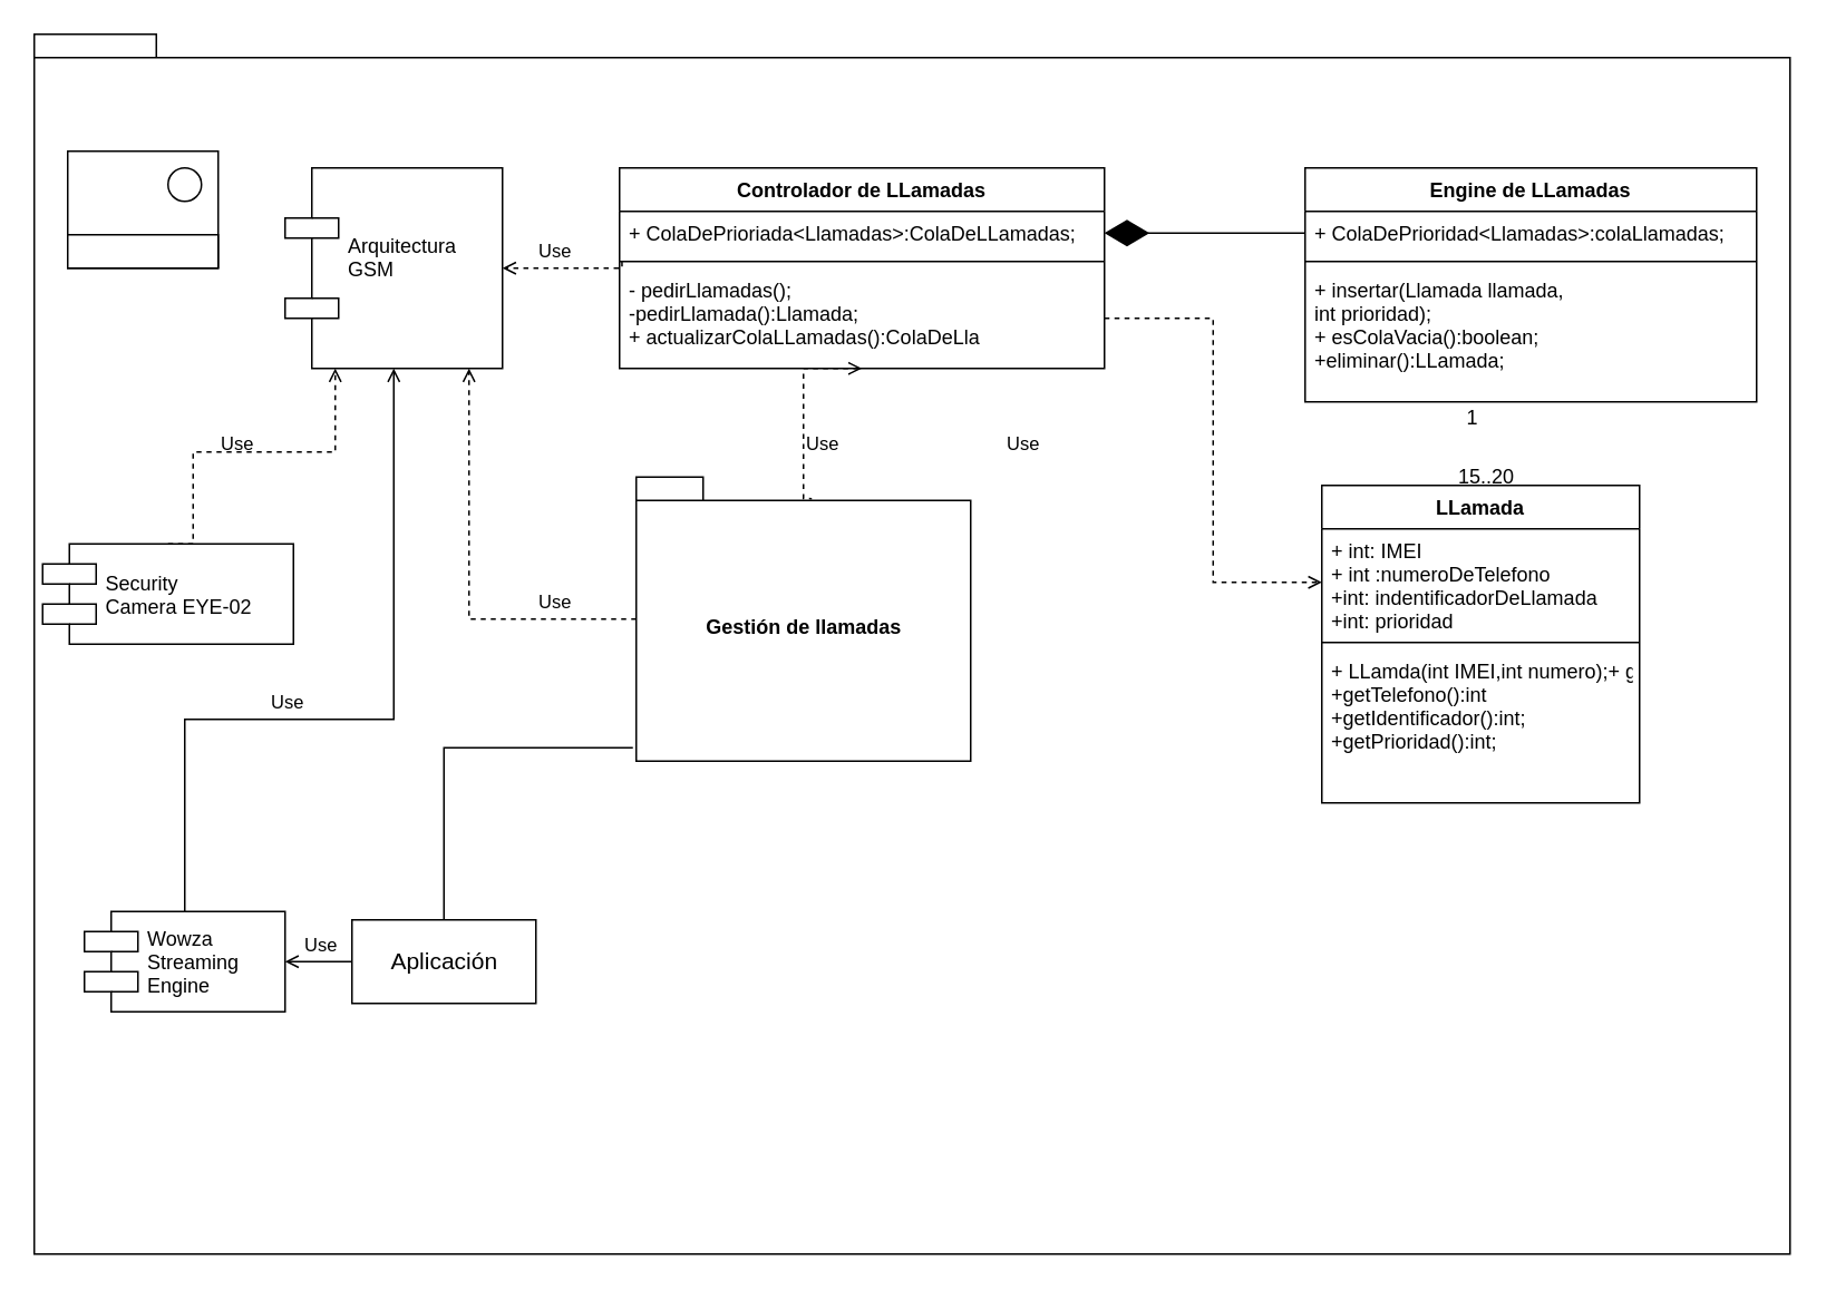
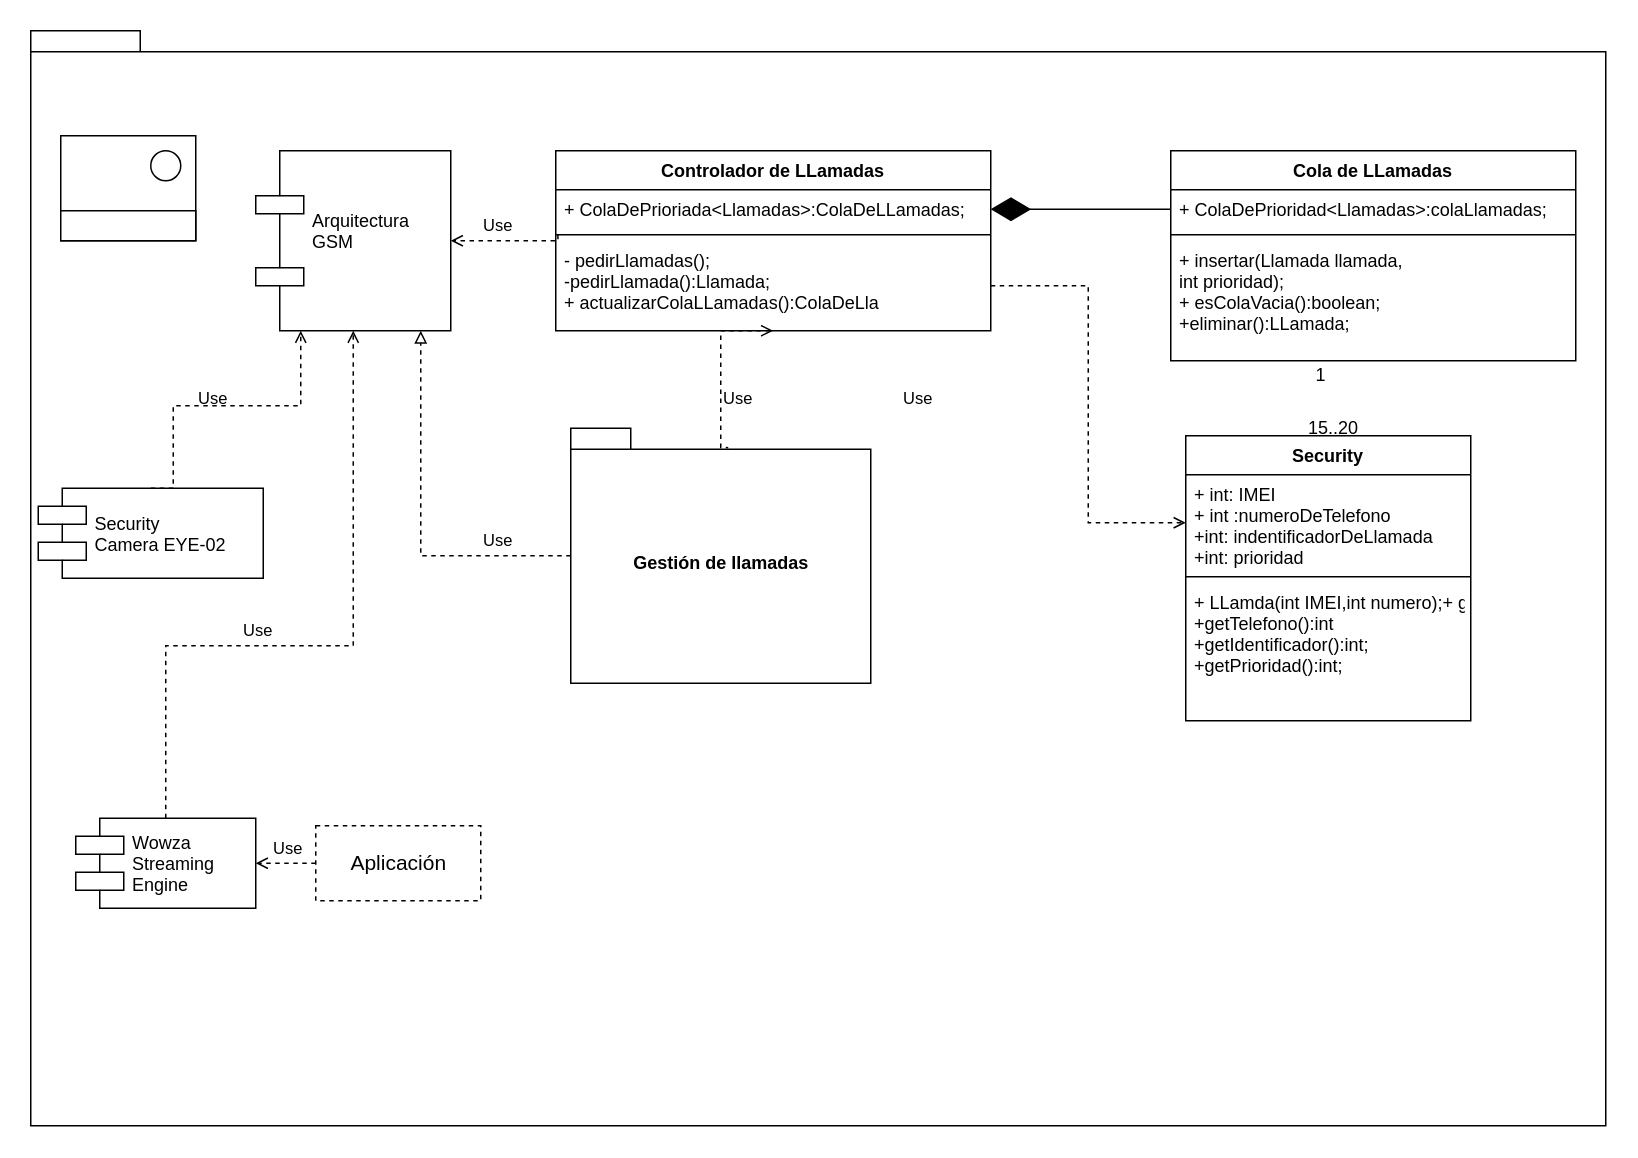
  <mxCell id="0" />
  <mxCell id="1" parent="0" />
  <mxCell id="2" value="" style="shape=folder;fontStyle=1;spacingTop=10;tabWidth=40;tabHeight=14;tabPosition=left;html=1;" parent="1" vertex="1"><mxGeometry x="20" y="20" width="1050" height="730" as="geometry" /></mxCell>
  <mxCell id="3" value="Arquitectura&#10;GSM&#10;" style="shape=component;align=left;spacingLeft=36;" parent="1" vertex="1"><mxGeometry x="170" y="100" width="130" height="120" as="geometry" /></mxCell>
- <mxCell id="4" value="LLamada" style="swimlane;fontStyle=1;align=center;verticalAlign=top;childLayout=stackLayout;horizontal=1;startSize=26;horizontalStack=0;resizeParent=1;resizeParentMax=0;resizeLast=0;collapsible=1;marginBottom=0;" parent="1" vertex="1"><mxGeometry x="790" y="290" width="190" height="190" as="geometry" /></mxCell>
+ <mxCell id="4" value="Security" style="swimlane;fontStyle=1;align=center;verticalAlign=top;childLayout=stackLayout;horizontal=1;startSize=26;horizontalStack=0;resizeParent=1;resizeParentMax=0;resizeLast=0;collapsible=1;marginBottom=0;" parent="1" vertex="1"><mxGeometry x="790" y="290" width="190" height="190" as="geometry" /></mxCell>
  <mxCell id="5" value="+ int: IMEI&#10;+ int :numeroDeTelefono&#10;+int: indentificadorDeLlamada&#10;+int: prioridad&#10;" style="text;strokeColor=none;fillColor=none;align=left;verticalAlign=top;spacingLeft=4;spacingRight=4;overflow=hidden;rotatable=0;points=[[0,0.5],[1,0.5]];portConstraint=eastwest;" parent="4" vertex="1"><mxGeometry y="26" width="190" height="64" as="geometry" /></mxCell>
  <mxCell id="6" value="" style="line;strokeWidth=1;fillColor=none;align=left;verticalAlign=middle;spacingTop=-1;spacingLeft=3;spacingRight=3;rotatable=0;labelPosition=right;points=[];portConstraint=eastwest;" parent="4" vertex="1"><mxGeometry y="90" width="190" height="8" as="geometry" /></mxCell>
  <mxCell id="7" value="+ LLamda(int IMEI,int numero);+ getIMEI():int&#10;+getTelefono():int&#10;+getIdentificador():int;&#10;+getPrioridad():int;&#10;&#10;" style="text;strokeColor=none;fillColor=none;align=left;verticalAlign=top;spacingLeft=4;spacingRight=4;overflow=hidden;rotatable=0;points=[[0,0.5],[1,0.5]];portConstraint=eastwest;" parent="4" vertex="1"><mxGeometry y="98" width="190" height="92" as="geometry" /></mxCell>
- <mxCell id="8" value="Engine de LLamadas" style="swimlane;fontStyle=1;align=center;verticalAlign=top;childLayout=stackLayout;horizontal=1;startSize=26;horizontalStack=0;resizeParent=1;resizeParentMax=0;resizeLast=0;collapsible=1;marginBottom=0;" parent="1" vertex="1"><mxGeometry x="780" y="100" width="270" height="140" as="geometry" /></mxCell>
+ <mxCell id="8" value="Cola de LLamadas" style="swimlane;fontStyle=1;align=center;verticalAlign=top;childLayout=stackLayout;horizontal=1;startSize=26;horizontalStack=0;resizeParent=1;resizeParentMax=0;resizeLast=0;collapsible=1;marginBottom=0;" parent="1" vertex="1"><mxGeometry x="780" y="100" width="270" height="140" as="geometry" /></mxCell>
  <mxCell id="9" value="+ ColaDePrioridad&lt;Llamadas&gt;:colaLlamadas;" style="text;strokeColor=none;fillColor=none;align=left;verticalAlign=top;spacingLeft=4;spacingRight=4;overflow=hidden;rotatable=0;points=[[0,0.5],[1,0.5]];portConstraint=eastwest;" parent="8" vertex="1"><mxGeometry y="26" width="270" height="26" as="geometry" /></mxCell>
  <mxCell id="10" value="" style="line;strokeWidth=1;fillColor=none;align=left;verticalAlign=middle;spacingTop=-1;spacingLeft=3;spacingRight=3;rotatable=0;labelPosition=right;points=[];portConstraint=eastwest;" parent="8" vertex="1"><mxGeometry y="52" width="270" height="8" as="geometry" /></mxCell>
  <mxCell id="11" value="+ insertar(Llamada llamada, &#10;int prioridad);&#10;+ esColaVacia():boolean;&#10;+eliminar():LLamada;&#10;" style="text;strokeColor=none;fillColor=none;align=left;verticalAlign=top;spacingLeft=4;spacingRight=4;overflow=hidden;rotatable=0;points=[[0,0.5],[1,0.5]];portConstraint=eastwest;" parent="8" vertex="1"><mxGeometry y="60" width="270" height="80" as="geometry" /></mxCell>
  <mxCell id="12" value="15..20" style="text;html=1;resizable=0;points=[];autosize=1;align=left;verticalAlign=top;spacingTop=-4;" parent="1" vertex="1"><mxGeometry x="870" y="275" width="50" height="20" as="geometry" /></mxCell>
  <mxCell id="13" value="1" style="text;html=1;resizable=0;points=[];autosize=1;align=left;verticalAlign=top;spacingTop=-4;" parent="1" vertex="1"><mxGeometry x="875" y="240" width="20" height="20" as="geometry" /></mxCell>
- <mxCell id="14" style="edgeStyle=orthogonalEdgeStyle;rounded=0;orthogonalLoop=1;jettySize=auto;html=1;endArrow=open;endFill=0;dashed=1;" parent="1" source="15" target="3" edge="1"><mxGeometry relative="1" as="geometry"><Array as="points"><mxPoint x="280" y="370" /></Array></mxGeometry></mxCell>
+ <mxCell id="14" style="edgeStyle=orthogonalEdgeStyle;rounded=0;orthogonalLoop=1;jettySize=auto;html=1;endArrow=block;endFill=0;dashed=1;" parent="1" source="15" target="3" edge="1"><mxGeometry relative="1" as="geometry"><Array as="points"><mxPoint x="280" y="370" /></Array></mxGeometry></mxCell>
  <mxCell id="15" value="Gestión de llamadas" style="shape=folder;fontStyle=1;spacingTop=10;tabWidth=40;tabHeight=14;tabPosition=left;html=1;" parent="1" vertex="1"><mxGeometry x="380" y="285" width="200" height="170" as="geometry" /></mxCell>
  <mxCell id="16" style="edgeStyle=orthogonalEdgeStyle;rounded=0;orthogonalLoop=1;jettySize=auto;html=1;exitX=0.5;exitY=1;exitDx=0;exitDy=0;dashed=1;endArrow=none;endFill=0;strokeWidth=1;entryX=0.525;entryY=0.076;entryDx=0;entryDy=0;entryPerimeter=0;startArrow=open;startFill=0;" parent="1" source="17" target="15" edge="1"><mxGeometry relative="1" as="geometry"><Array as="points"><mxPoint x="480" y="298" /></Array></mxGeometry></mxCell>
  <mxCell id="17" value="Controlador de LLamadas" style="swimlane;fontStyle=1;align=center;verticalAlign=top;childLayout=stackLayout;horizontal=1;startSize=26;horizontalStack=0;resizeParent=1;resizeParentMax=0;resizeLast=0;collapsible=1;marginBottom=0;" parent="1" vertex="1"><mxGeometry x="370" y="100" width="290" height="120" as="geometry" /></mxCell>
  <mxCell id="18" value="+ ColaDePrioriada&lt;Llamadas&gt;:ColaDeLLamadas;" style="text;strokeColor=none;fillColor=none;align=left;verticalAlign=top;spacingLeft=4;spacingRight=4;overflow=hidden;rotatable=0;points=[[0,0.5],[1,0.5]];portConstraint=eastwest;" parent="17" vertex="1"><mxGeometry y="26" width="290" height="26" as="geometry" /></mxCell>
  <mxCell id="19" value="" style="line;strokeWidth=1;fillColor=none;align=left;verticalAlign=middle;spacingTop=-1;spacingLeft=3;spacingRight=3;rotatable=0;labelPosition=right;points=[];portConstraint=eastwest;" parent="17" vertex="1"><mxGeometry y="52" width="290" height="8" as="geometry" /></mxCell>
  <mxCell id="20" value="- pedirLlamadas();&#10;-pedirLlamada():Llamada;&#10;+ actualizarColaLLamadas():ColaDeLla&#10;" style="text;strokeColor=none;fillColor=none;align=left;verticalAlign=top;spacingLeft=4;spacingRight=4;overflow=hidden;rotatable=0;points=[[0,0.5],[1,0.5]];portConstraint=eastwest;" parent="17" vertex="1"><mxGeometry y="60" width="290" height="60" as="geometry" /></mxCell>
  <mxCell id="21" value="" style="endArrow=diamondThin;endFill=1;endSize=24;html=1;exitX=0;exitY=0.5;exitDx=0;exitDy=0;" parent="1" source="9" target="18" edge="1"><mxGeometry width="160" relative="1" as="geometry"><mxPoint x="600" y="139" as="sourcePoint" /><mxPoint x="640" y="140" as="targetPoint" /></mxGeometry></mxCell>
  <mxCell id="22" style="edgeStyle=orthogonalEdgeStyle;rounded=0;orthogonalLoop=1;jettySize=auto;html=1;entryX=0;entryY=0.5;entryDx=0;entryDy=0;dashed=1;endArrow=open;endFill=0;strokeWidth=1;" parent="1" source="20" target="5" edge="1"><mxGeometry relative="1" as="geometry" /></mxCell>
  <mxCell id="23" style="edgeStyle=orthogonalEdgeStyle;rounded=0;orthogonalLoop=1;jettySize=auto;html=1;exitX=0.005;exitY=-0.067;exitDx=0;exitDy=0;dashed=1;startArrow=none;startFill=0;endArrow=open;endFill=0;strokeWidth=1;exitPerimeter=0;entryX=1;entryY=0.5;entryDx=0;entryDy=0;" parent="1" source="20" target="3" edge="1"><mxGeometry relative="1" as="geometry"><Array as="points"><mxPoint x="371" y="160" /></Array></mxGeometry></mxCell>
- <mxCell id="24" style="edgeStyle=orthogonalEdgeStyle;rounded=0;orthogonalLoop=1;jettySize=auto;html=1;entryX=-0.01;entryY=0.953;entryDx=0;entryDy=0;entryPerimeter=0;endArrow=none;endFill=0;" parent="1" source="26" target="15" edge="1"><mxGeometry relative="1" as="geometry"><Array as="points"><mxPoint x="360" y="447" /><mxPoint x="360" y="447" /></Array></mxGeometry></mxCell>
- <mxCell id="25" style="edgeStyle=orthogonalEdgeStyle;rounded=0;orthogonalLoop=1;jettySize=auto;html=1;entryX=1;entryY=0.5;entryDx=0;entryDy=0;dashed=0;startArrow=none;startFill=0;endArrow=open;endFill=0;" parent="1" source="26" target="33" edge="1"><mxGeometry relative="1" as="geometry" /></mxCell>
- <mxCell id="26" value="&lt;font style=&quot;font-size: 14px&quot;&gt;Aplicación&lt;/font&gt;" style="html=1;" parent="1" vertex="1"><mxGeometry x="210" y="550" width="110" height="50" as="geometry" /></mxCell>
+ <mxCell id="25" style="edgeStyle=orthogonalEdgeStyle;rounded=0;orthogonalLoop=1;jettySize=auto;html=1;entryX=1;entryY=0.5;entryDx=0;entryDy=0;dashed=1;startArrow=none;startFill=0;endArrow=open;endFill=0;" parent="1" source="26" target="33" edge="1"><mxGeometry relative="1" as="geometry" /></mxCell>
+ <mxCell id="26" value="&lt;font style=&quot;font-size: 14px&quot;&gt;Aplicación&lt;/font&gt;" style="html=1;dashed=1;" parent="1" vertex="1"><mxGeometry x="210" y="550" width="110" height="50" as="geometry" /></mxCell>
  <mxCell id="27" value="" style="rounded=0;whiteSpace=wrap;html=1;" parent="1" vertex="1"><mxGeometry x="40" y="90" width="90" height="70" as="geometry" /></mxCell>
  <mxCell id="28" value="" style="rounded=0;whiteSpace=wrap;html=1;" parent="1" vertex="1"><mxGeometry x="40" y="140" width="90" height="20" as="geometry" /></mxCell>
  <mxCell id="29" value="" style="ellipse;whiteSpace=wrap;html=1;aspect=fixed;" parent="1" vertex="1"><mxGeometry x="100" y="100" width="20" height="20" as="geometry" /></mxCell>
  <mxCell id="30" style="edgeStyle=orthogonalEdgeStyle;rounded=0;orthogonalLoop=1;jettySize=auto;html=1;endArrow=open;endFill=0;startArrow=none;startFill=0;dashed=1;exitX=0.5;exitY=0;exitDx=0;exitDy=0;" parent="1" source="31" target="3" edge="1"><mxGeometry relative="1" as="geometry"><Array as="points"><mxPoint x="115" y="270" /><mxPoint x="200" y="270" /></Array></mxGeometry></mxCell>
  <mxCell id="31" value="Security &#10;Camera EYE-02" style="shape=component;align=left;spacingLeft=36;" parent="1" vertex="1"><mxGeometry x="25" y="325" width="150" height="60" as="geometry" /></mxCell>
- <mxCell id="32" style="edgeStyle=orthogonalEdgeStyle;rounded=0;orthogonalLoop=1;jettySize=auto;html=1;dashed=0;startArrow=none;startFill=0;endArrow=open;endFill=0;" parent="1" source="33" target="3" edge="1"><mxGeometry relative="1" as="geometry"><Array as="points"><mxPoint x="110" y="430" /><mxPoint x="235" y="430" /></Array></mxGeometry></mxCell>
+ <mxCell id="32" style="edgeStyle=orthogonalEdgeStyle;rounded=0;orthogonalLoop=1;jettySize=auto;html=1;dashed=1;startArrow=none;startFill=0;endArrow=open;endFill=0;" parent="1" source="33" target="3" edge="1"><mxGeometry relative="1" as="geometry"><Array as="points"><mxPoint x="110" y="430" /><mxPoint x="235" y="430" /></Array></mxGeometry></mxCell>
  <mxCell id="33" value="Wowza &#10;Streaming&#10;Engine" style="shape=component;align=left;spacingLeft=36;" parent="1" vertex="1"><mxGeometry x="50" y="545" width="120" height="60" as="geometry" /></mxCell>
  <mxCell id="34" value="&lt;font style=&quot;font-size: 11px&quot;&gt;Use&lt;/font&gt;" style="text;html=1;resizable=0;points=[];autosize=1;align=left;verticalAlign=top;spacingTop=-4;" parent="1" vertex="1"><mxGeometry x="130" y="255" width="30" height="20" as="geometry" /></mxCell>
  <mxCell id="35" value="&lt;font style=&quot;font-size: 11px&quot;&gt;Use&lt;/font&gt;" style="text;html=1;resizable=0;points=[];autosize=1;align=left;verticalAlign=top;spacingTop=-4;" parent="1" vertex="1"><mxGeometry x="160" y="410" width="30" height="20" as="geometry" /></mxCell>
  <mxCell id="36" value="&lt;font style=&quot;font-size: 11px&quot;&gt;Use&lt;/font&gt;" style="text;html=1;resizable=0;points=[];autosize=1;align=left;verticalAlign=top;spacingTop=-4;" parent="1" vertex="1"><mxGeometry x="480" y="255" width="30" height="20" as="geometry" /></mxCell>
  <mxCell id="37" value="&lt;font style=&quot;font-size: 11px&quot;&gt;Use&lt;/font&gt;" style="text;html=1;resizable=0;points=[];autosize=1;align=left;verticalAlign=top;spacingTop=-4;" parent="1" vertex="1"><mxGeometry x="320" y="350" width="30" height="20" as="geometry" /></mxCell>
  <mxCell id="38" value="&lt;font style=&quot;font-size: 11px&quot;&gt;Use&lt;/font&gt;" style="text;html=1;resizable=0;points=[];autosize=1;align=left;verticalAlign=top;spacingTop=-4;" parent="1" vertex="1"><mxGeometry x="320" y="140" width="30" height="20" as="geometry" /></mxCell>
  <mxCell id="39" value="&lt;font style=&quot;font-size: 11px&quot;&gt;Use&lt;/font&gt;" style="text;html=1;resizable=0;points=[];autosize=1;align=left;verticalAlign=top;spacingTop=-4;" parent="1" vertex="1"><mxGeometry x="600" y="255" width="30" height="20" as="geometry" /></mxCell>
  <mxCell id="40" value="&lt;font style=&quot;font-size: 11px&quot;&gt;Use&lt;/font&gt;" style="text;html=1;resizable=0;points=[];autosize=1;align=left;verticalAlign=top;spacingTop=-4;" parent="1" vertex="1"><mxGeometry x="180" y="555" width="30" height="20" as="geometry" /></mxCell>
